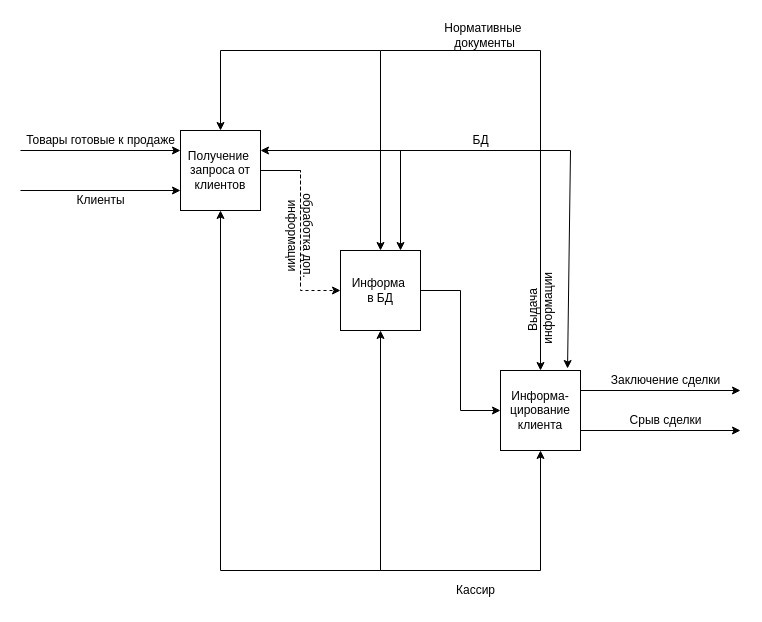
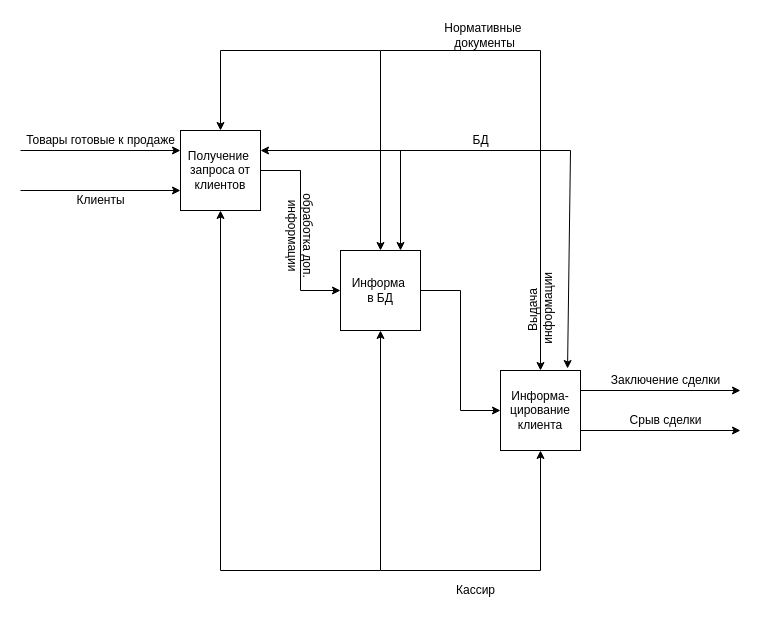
  <mxCell id="0" />
  <mxCell id="1" parent="0" />
  <mxCell id="2" value="Получение&amp;nbsp;&lt;br&gt;запроса от&lt;br&gt;клиентов" style="whiteSpace=wrap;html=1;aspect=fixed;" vertex="1" parent="1"><mxGeometry x="180" y="130" width="80" height="80" as="geometry" /></mxCell>
  <mxCell id="3" value="Информа&amp;nbsp;&lt;br&gt;в БД" style="whiteSpace=wrap;html=1;aspect=fixed;" vertex="1" parent="1"><mxGeometry x="340" y="250" width="80" height="80" as="geometry" /></mxCell>
  <mxCell id="4" value="Информа-&lt;br&gt;цирование&lt;br&gt;клиента" style="whiteSpace=wrap;html=1;aspect=fixed;" vertex="1" parent="1"><mxGeometry x="500" y="370" width="80" height="80" as="geometry" /></mxCell>
- <mxCell id="5" value="" style="endArrow=classic;html=1;rounded=0;entryX=0;entryY=0.5;entryDx=0;entryDy=0;exitX=1;exitY=0.5;exitDx=0;exitDy=0;startArrow=none;dashed=1;" edge="1" parent="1" source="6" target="3"><mxGeometry width="50" height="50" relative="1" as="geometry"><mxPoint x="250" y="200" as="sourcePoint" /><mxPoint x="300" y="150" as="targetPoint" /><Array as="points"><mxPoint x="300" y="170" /><mxPoint x="300" y="290" /></Array></mxGeometry></mxCell>
+ <mxCell id="5" value="" style="endArrow=classic;html=1;rounded=0;entryX=0;entryY=0.5;entryDx=0;entryDy=0;exitX=1;exitY=0.5;exitDx=0;exitDy=0;startArrow=none;" edge="1" parent="1" source="6" target="3"><mxGeometry width="50" height="50" relative="1" as="geometry"><mxPoint x="250" y="200" as="sourcePoint" /><mxPoint x="300" y="150" as="targetPoint" /><Array as="points"><mxPoint x="300" y="170" /><mxPoint x="300" y="290" /></Array></mxGeometry></mxCell>
  <mxCell id="6" value="обработка доп.&lt;br&gt;информации" style="text;html=1;align=center;verticalAlign=middle;resizable=0;points=[];autosize=1;strokeColor=none;fillColor=none;rotation=90;" vertex="1" parent="1"><mxGeometry x="250" y="220" width="100" height="30" as="geometry" /></mxCell>
  <mxCell id="7" value="" style="endArrow=none;html=1;rounded=0;exitX=1;exitY=0.5;exitDx=0;exitDy=0;" edge="1" parent="1" source="2"><mxGeometry width="50" height="50" relative="1" as="geometry"><mxPoint x="260" y="170" as="sourcePoint" /><mxPoint x="300" y="170" as="targetPoint" /><Array as="points" /></mxGeometry></mxCell>
  <mxCell id="8" value="" style="endArrow=classic;html=1;rounded=0;exitX=1;exitY=0.5;exitDx=0;exitDy=0;entryX=0;entryY=0.5;entryDx=0;entryDy=0;" edge="1" parent="1" source="3" target="4"><mxGeometry width="50" height="50" relative="1" as="geometry"><mxPoint x="420" y="320" as="sourcePoint" /><mxPoint x="500" y="290" as="targetPoint" /><Array as="points"><mxPoint x="460" y="290" /><mxPoint x="460" y="410" /></Array></mxGeometry></mxCell>
  <mxCell id="9" value="" style="endArrow=classic;html=1;rounded=0;exitX=1;exitY=0.25;exitDx=0;exitDy=0;" edge="1" parent="1" source="4"><mxGeometry width="50" height="50" relative="1" as="geometry"><mxPoint x="580" y="430" as="sourcePoint" /><mxPoint x="740" y="390" as="targetPoint" /></mxGeometry></mxCell>
  <mxCell id="10" value="" style="endArrow=classic;html=1;rounded=0;exitX=1;exitY=0.75;exitDx=0;exitDy=0;" edge="1" parent="1" source="4"><mxGeometry width="50" height="50" relative="1" as="geometry"><mxPoint x="580" y="460" as="sourcePoint" /><mxPoint x="740" y="430" as="targetPoint" /></mxGeometry></mxCell>
  <mxCell id="11" value="Заключение сделки" style="text;html=1;align=center;verticalAlign=middle;resizable=0;points=[];autosize=1;strokeColor=none;fillColor=none;" vertex="1" parent="1"><mxGeometry x="600" y="370" width="130" height="20" as="geometry" /></mxCell>
  <mxCell id="12" value="Срыв сделки" style="text;html=1;align=center;verticalAlign=middle;resizable=0;points=[];autosize=1;strokeColor=none;fillColor=none;" vertex="1" parent="1"><mxGeometry x="620" y="410" width="90" height="20" as="geometry" /></mxCell>
  <mxCell id="13" value="" style="endArrow=classic;html=1;rounded=0;entryX=0.838;entryY=-0.025;entryDx=0;entryDy=0;entryPerimeter=0;" edge="1" parent="1" target="4"><mxGeometry width="50" height="50" relative="1" as="geometry"><mxPoint x="570" y="150" as="sourcePoint" /><mxPoint x="600" y="320" as="targetPoint" /></mxGeometry></mxCell>
  <mxCell id="14" value="" style="endArrow=classic;html=1;rounded=0;entryX=1;entryY=0.25;entryDx=0;entryDy=0;" edge="1" parent="1" target="2"><mxGeometry width="50" height="50" relative="1" as="geometry"><mxPoint x="570" y="150" as="sourcePoint" /><mxPoint x="340" y="120" as="targetPoint" /></mxGeometry></mxCell>
  <mxCell id="15" value="" style="endArrow=classic;html=1;rounded=0;entryX=0.5;entryY=0;entryDx=0;entryDy=0;" edge="1" parent="1" target="2"><mxGeometry width="50" height="50" relative="1" as="geometry"><mxPoint x="380" y="50" as="sourcePoint" /><mxPoint x="250" y="80" as="targetPoint" /><Array as="points"><mxPoint x="220" y="50" /></Array></mxGeometry></mxCell>
  <mxCell id="16" value="" style="endArrow=classic;html=1;rounded=0;entryX=0.5;entryY=0;entryDx=0;entryDy=0;" edge="1" parent="1" target="3"><mxGeometry width="50" height="50" relative="1" as="geometry"><mxPoint x="540" y="50" as="sourcePoint" /><mxPoint x="410" y="200" as="targetPoint" /><Array as="points"><mxPoint x="380" y="50" /></Array></mxGeometry></mxCell>
  <mxCell id="17" value="" style="endArrow=classic;html=1;rounded=0;entryX=0.5;entryY=0;entryDx=0;entryDy=0;startArrow=none;" edge="1" parent="1" source="21" target="4"><mxGeometry width="50" height="50" relative="1" as="geometry"><mxPoint x="540" y="50" as="sourcePoint" /><mxPoint x="560" y="320" as="targetPoint" /></mxGeometry></mxCell>
  <mxCell id="18" value="Нормативные&amp;nbsp;&lt;br&gt;документы" style="text;html=1;align=center;verticalAlign=middle;resizable=0;points=[];autosize=1;strokeColor=none;fillColor=none;" vertex="1" parent="1"><mxGeometry x="434" y="20" width="100" height="30" as="geometry" /></mxCell>
  <mxCell id="19" value="БД" style="text;html=1;align=center;verticalAlign=middle;resizable=0;points=[];autosize=1;strokeColor=none;fillColor=none;" vertex="1" parent="1"><mxGeometry x="465" y="130" width="30" height="20" as="geometry" /></mxCell>
  <mxCell id="20" value="" style="endArrow=classic;html=1;rounded=0;entryX=0.75;entryY=0;entryDx=0;entryDy=0;" edge="1" parent="1" target="3"><mxGeometry width="50" height="50" relative="1" as="geometry"><mxPoint x="400" y="150" as="sourcePoint" /><mxPoint x="430" y="200" as="targetPoint" /></mxGeometry></mxCell>
  <mxCell id="21" value="Выдача&lt;br&gt;&amp;nbsp;информации" style="text;html=1;align=center;verticalAlign=middle;resizable=0;points=[];autosize=1;strokeColor=none;fillColor=none;rotation=-90;" vertex="1" parent="1"><mxGeometry x="495" y="295" width="90" height="30" as="geometry" /></mxCell>
  <mxCell id="22" value="" style="endArrow=none;html=1;rounded=0;" edge="1" parent="1"><mxGeometry width="50" height="50" relative="1" as="geometry"><mxPoint x="540" y="50" as="sourcePoint" /><mxPoint x="540" y="360" as="targetPoint" /></mxGeometry></mxCell>
  <mxCell id="23" value="" style="endArrow=classic;html=1;rounded=0;entryX=0.5;entryY=1;entryDx=0;entryDy=0;" edge="1" parent="1" target="2"><mxGeometry width="50" height="50" relative="1" as="geometry"><mxPoint x="380" y="570" as="sourcePoint" /><mxPoint x="250" y="210" as="targetPoint" /><Array as="points"><mxPoint x="220" y="570" /></Array></mxGeometry></mxCell>
  <mxCell id="24" value="" style="endArrow=classic;html=1;rounded=0;entryX=0.5;entryY=1;entryDx=0;entryDy=0;" edge="1" parent="1" target="3"><mxGeometry width="50" height="50" relative="1" as="geometry"><mxPoint x="540" y="570" as="sourcePoint" /><mxPoint x="410" y="330" as="targetPoint" /><Array as="points"><mxPoint x="380" y="570" /></Array></mxGeometry></mxCell>
  <mxCell id="25" value="" style="endArrow=classic;html=1;rounded=0;entryX=0.5;entryY=1;entryDx=0;entryDy=0;" edge="1" parent="1" target="4"><mxGeometry width="50" height="50" relative="1" as="geometry"><mxPoint x="540" y="570" as="sourcePoint" /><mxPoint x="570" y="450" as="targetPoint" /></mxGeometry></mxCell>
  <mxCell id="26" value="Кассир" style="text;html=1;align=center;verticalAlign=middle;resizable=0;points=[];autosize=1;strokeColor=none;fillColor=none;" vertex="1" parent="1"><mxGeometry x="450" y="580" width="50" height="20" as="geometry" /></mxCell>
  <mxCell id="27" value="" style="endArrow=classic;html=1;rounded=0;entryX=0;entryY=0.25;entryDx=0;entryDy=0;" edge="1" parent="1" target="2"><mxGeometry width="50" height="50" relative="1" as="geometry"><mxPoint y="150" as="sourcePoint" x="20" /><mxPoint x="180" y="130" as="targetPoint" /></mxGeometry></mxCell>
  <mxCell id="28" value="Товары готовые к продаже" style="text;html=1;align=center;verticalAlign=middle;resizable=0;points=[];autosize=1;strokeColor=none;fillColor=none;" vertex="1" parent="1"><mxGeometry y="130" width="160" height="20" as="geometry" x="20" /></mxCell>
  <mxCell id="29" value="" style="endArrow=classic;html=1;rounded=0;entryX=0;entryY=0.75;entryDx=0;entryDy=0;" edge="1" parent="1" target="2"><mxGeometry width="50" height="50" relative="1" as="geometry"><mxPoint y="190" as="sourcePoint" x="20" /><mxPoint x="180" y="170" as="targetPoint" /></mxGeometry></mxCell>
  <mxCell id="30" value="Клиенты" style="text;html=1;align=center;verticalAlign=middle;resizable=0;points=[];autosize=1;strokeColor=none;fillColor=none;" vertex="1" parent="1"><mxGeometry x="70" y="190" width="60" height="20" as="geometry" /></mxCell>
